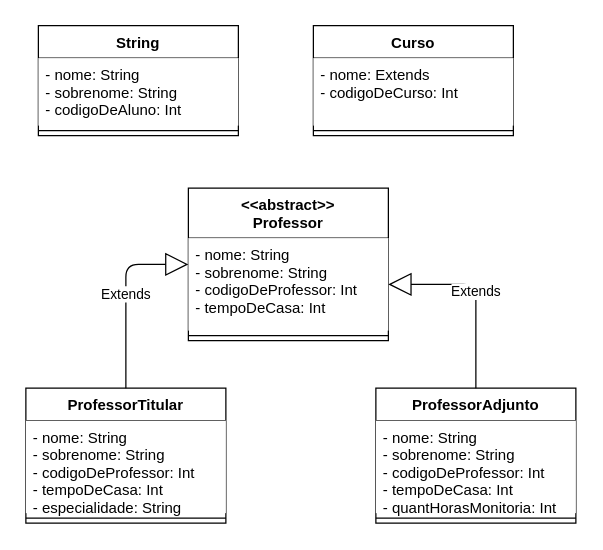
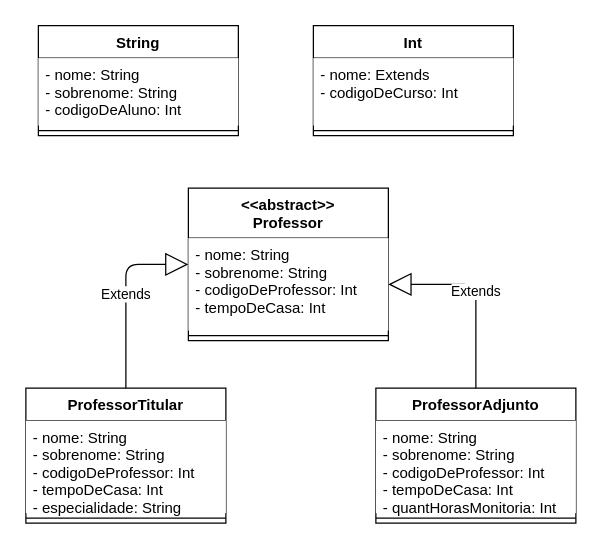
  <mxCell id="0" />
  <mxCell id="1" parent="0" />
  <mxCell id="2" value="String" style="swimlane;fontStyle=1;align=center;verticalAlign=top;childLayout=stackLayout;horizontal=1;startSize=26;horizontalStack=0;resizeParent=1;resizeParentMax=0;resizeLast=0;collapsible=1;marginBottom=0;" parent="1" vertex="1"><mxGeometry x="30" y="20" width="160" height="88" as="geometry" /></mxCell>
  <mxCell id="3" value="- nome: String&#10;- sobrenome: String&#10;- codigoDeAluno: Int" style="text;strokeColor=none;align=left;verticalAlign=top;spacingLeft=4;spacingRight=4;overflow=hidden;rotatable=0;points=[[0,0.5],[1,0.5]];portConstraint=eastwest;fillColor=#ffffff;" parent="2" vertex="1"><mxGeometry y="26" width="160" height="54" as="geometry" /></mxCell>
  <mxCell id="4" value="" style="line;strokeWidth=1;fillColor=none;align=left;verticalAlign=middle;spacingTop=-1;spacingLeft=3;spacingRight=3;rotatable=0;labelPosition=right;points=[];portConstraint=eastwest;" parent="2" vertex="1"><mxGeometry y="80" width="160" height="8" as="geometry" /></mxCell>
- <mxCell id="5" value="Curso" style="swimlane;fontStyle=1;align=center;verticalAlign=top;childLayout=stackLayout;horizontal=1;startSize=26;horizontalStack=0;resizeParent=1;resizeParentMax=0;resizeLast=0;collapsible=1;marginBottom=0;" parent="1" vertex="1"><mxGeometry x="250" y="20" width="160" height="88" as="geometry" /></mxCell>
+ <mxCell id="5" value="Int" style="swimlane;fontStyle=1;align=center;verticalAlign=top;childLayout=stackLayout;horizontal=1;startSize=26;horizontalStack=0;resizeParent=1;resizeParentMax=0;resizeLast=0;collapsible=1;marginBottom=0;" parent="1" vertex="1"><mxGeometry x="250" y="20" width="160" height="88" as="geometry" /></mxCell>
  <mxCell id="6" value="- nome: Extends&#10;- codigoDeCurso: Int" style="text;strokeColor=none;align=left;verticalAlign=top;spacingLeft=4;spacingRight=4;overflow=hidden;rotatable=0;points=[[0,0.5],[1,0.5]];portConstraint=eastwest;fillColor=#ffffff;" parent="5" vertex="1"><mxGeometry y="26" width="160" height="54" as="geometry" /></mxCell>
  <mxCell id="7" value="" style="line;strokeWidth=1;fillColor=none;align=left;verticalAlign=middle;spacingTop=-1;spacingLeft=3;spacingRight=3;rotatable=0;labelPosition=right;points=[];portConstraint=eastwest;" parent="5" vertex="1"><mxGeometry y="80" width="160" height="8" as="geometry" /></mxCell>
  <mxCell id="8" value="&lt;&lt;abstract&gt;&gt;&#10;Professor" style="swimlane;fontStyle=1;align=center;verticalAlign=top;childLayout=stackLayout;horizontal=1;startSize=40;horizontalStack=0;resizeParent=1;resizeParentMax=0;resizeLast=0;collapsible=1;marginBottom=0;" parent="1" vertex="1"><mxGeometry x="150" y="150" width="160" height="122" as="geometry" /></mxCell>
  <mxCell id="9" value="- nome: String&#10;- sobrenome: String&#10;- codigoDeProfessor: Int&#10;- tempoDeCasa: Int" style="text;strokeColor=none;align=left;verticalAlign=top;spacingLeft=4;spacingRight=4;overflow=hidden;rotatable=0;points=[[0,0.5],[1,0.5]];portConstraint=eastwest;fillColor=#ffffff;" parent="8" vertex="1"><mxGeometry y="40" width="160" height="74" as="geometry" /></mxCell>
  <mxCell id="10" value="" style="line;strokeWidth=1;fillColor=none;align=left;verticalAlign=middle;spacingTop=-1;spacingLeft=3;spacingRight=3;rotatable=0;labelPosition=right;points=[];portConstraint=eastwest;" parent="8" vertex="1"><mxGeometry y="114" width="160" height="8" as="geometry" /></mxCell>
  <mxCell id="11" value="ProfessorTitular" style="swimlane;fontStyle=1;align=center;verticalAlign=top;childLayout=stackLayout;horizontal=1;startSize=26;horizontalStack=0;resizeParent=1;resizeParentMax=0;resizeLast=0;collapsible=1;marginBottom=0;" vertex="1" parent="1"><mxGeometry x="20" y="310" width="160" height="108" as="geometry" /></mxCell>
  <mxCell id="12" value="- nome: String&#10;- sobrenome: String&#10;- codigoDeProfessor: Int&#10;- tempoDeCasa: Int&#10;- especialidade: String" style="text;strokeColor=none;align=left;verticalAlign=top;spacingLeft=4;spacingRight=4;overflow=hidden;rotatable=0;points=[[0,0.5],[1,0.5]];portConstraint=eastwest;fillColor=#ffffff;" vertex="1" parent="11"><mxGeometry y="26" width="160" height="74" as="geometry" /></mxCell>
  <mxCell id="13" value="" style="line;strokeWidth=1;fillColor=none;align=left;verticalAlign=middle;spacingTop=-1;spacingLeft=3;spacingRight=3;rotatable=0;labelPosition=right;points=[];portConstraint=eastwest;" vertex="1" parent="11"><mxGeometry y="100" width="160" height="8" as="geometry" /></mxCell>
  <mxCell id="14" value="ProfessorAdjunto" style="swimlane;fontStyle=1;align=center;verticalAlign=top;childLayout=stackLayout;horizontal=1;startSize=26;horizontalStack=0;resizeParent=1;resizeParentMax=0;resizeLast=0;collapsible=1;marginBottom=0;" vertex="1" parent="1"><mxGeometry x="300" y="310" width="160" height="108" as="geometry" /></mxCell>
  <mxCell id="15" value="- nome: String&#10;- sobrenome: String&#10;- codigoDeProfessor: Int&#10;- tempoDeCasa: Int&#10;- quantHorasMonitoria: Int" style="text;strokeColor=none;align=left;verticalAlign=top;spacingLeft=4;spacingRight=4;overflow=hidden;rotatable=0;points=[[0,0.5],[1,0.5]];portConstraint=eastwest;fillColor=#ffffff;" vertex="1" parent="14"><mxGeometry y="26" width="160" height="74" as="geometry" /></mxCell>
  <mxCell id="16" value="" style="line;strokeWidth=1;fillColor=none;align=left;verticalAlign=middle;spacingTop=-1;spacingLeft=3;spacingRight=3;rotatable=0;labelPosition=right;points=[];portConstraint=eastwest;" vertex="1" parent="14"><mxGeometry y="100" width="160" height="8" as="geometry" /></mxCell>
  <mxCell id="17" value="Extends" style="endArrow=block;endSize=16;endFill=0;html=1;entryX=0;entryY=0.5;entryDx=0;entryDy=0;exitX=0.5;exitY=0;exitDx=0;exitDy=0;" edge="1" parent="1" source="11" target="8"><mxGeometry width="160" relative="1" as="geometry"><mxPoint x="60" y="290" as="sourcePoint" /><mxPoint x="220" y="290" as="targetPoint" /><Array as="points"><mxPoint x="100" y="211" /></Array></mxGeometry></mxCell>
  <mxCell id="18" value="Extends" style="endArrow=block;endSize=16;endFill=0;html=1;entryX=1;entryY=0.5;entryDx=0;entryDy=0;exitX=0.5;exitY=0;exitDx=0;exitDy=0;" edge="1" parent="1" source="14" target="9"><mxGeometry width="160" relative="1" as="geometry"><mxPoint x="340" y="260" as="sourcePoint" /><mxPoint x="500" y="260" as="targetPoint" /><Array as="points"><mxPoint x="380" y="227" /></Array></mxGeometry></mxCell>
